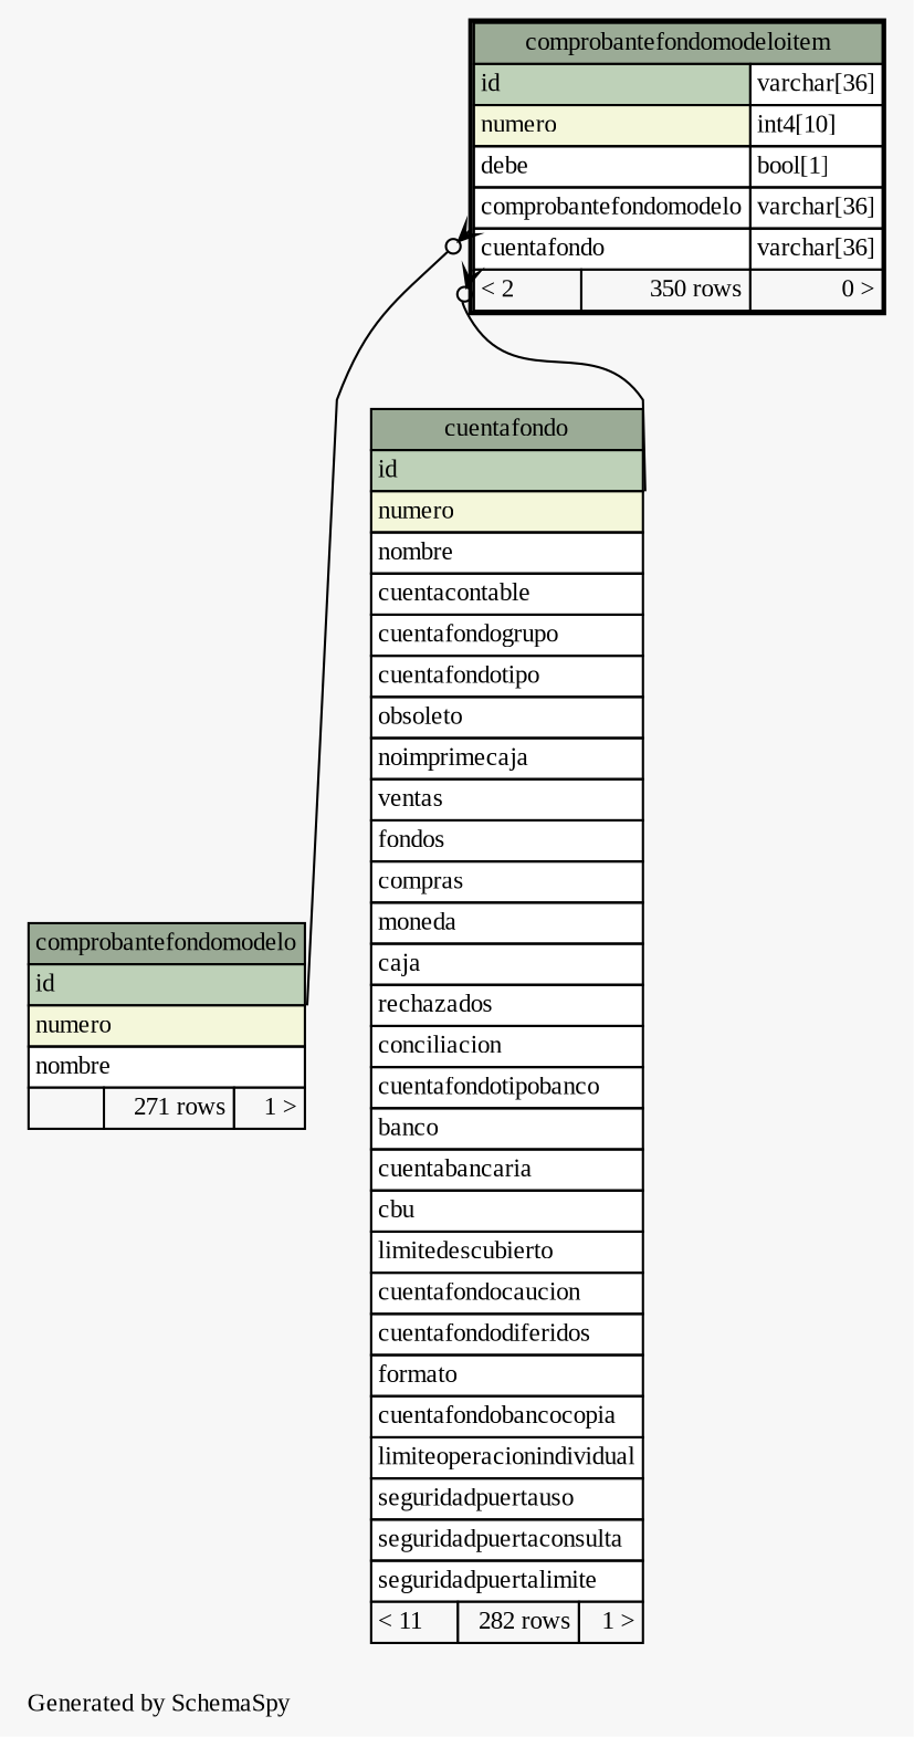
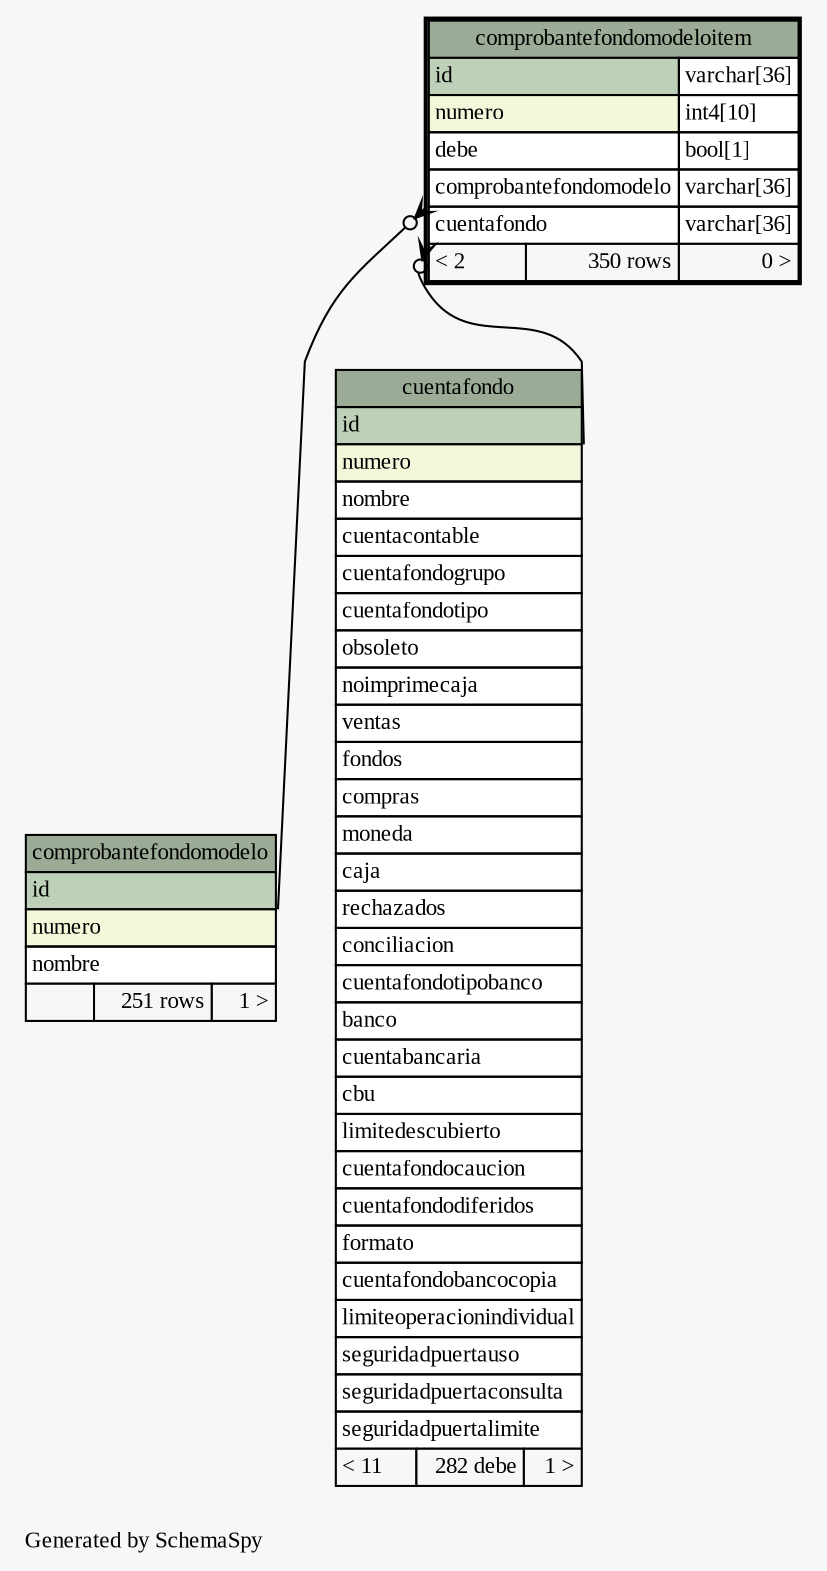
  digraph {
    bgcolor="#f7f7f7"
    fontname="Liberation Serif"
    fontsize=11
    label="\nGenerated by SchemaSpy"
    labeljust=l
    nodesep=0.18
    rankdir=TB
    ranksep=0.46
    node [fontname="Liberation Serif" fontsize=11 shape=plaintext]
    edge [arrowhead=none arrowsize=0.8 arrowtail=crowodot dir=back fontname="Liberation Serif" headport="id:se"]
    n1 [label=<     <TABLE BORDER="2" CELLBORDER="1" CELLSPACING="0" BGCOLOR="#ffffff">       <TR><TD COLSPAN="3" BGCOLOR="#9bab96" ALIGN="CENTER">comprobantefondomodeloitem</TD></TR>       <TR><TD PORT="id" COLSPAN="2" BGCOLOR="#bed1b8" ALIGN="LEFT">id</TD><TD PORT="id.type" ALIGN="LEFT">varchar[36]</TD></TR>       <TR><TD PORT="numero" COLSPAN="2" BGCOLOR="#f4f7da" ALIGN="LEFT">numero</TD><TD PORT="numero.type" ALIGN="LEFT">int4[10]</TD></TR>       <TR><TD PORT="debe" COLSPAN="2" ALIGN="LEFT">debe</TD><TD PORT="debe.type" ALIGN="LEFT">bool[1]</TD></TR>       <TR><TD PORT="comprobantefondomodelo" COLSPAN="2" ALIGN="LEFT">comprobantefondomodelo</TD><TD PORT="comprobantefondomodelo.type" ALIGN="LEFT">varchar[36]</TD></TR>       <TR><TD PORT="cuentafondo" COLSPAN="2" ALIGN="LEFT">cuentafondo</TD><TD PORT="cuentafondo.type" ALIGN="LEFT">varchar[36]</TD></TR>       <TR><TD ALIGN="LEFT" BGCOLOR="#f7f7f7">&lt; 2</TD><TD ALIGN="RIGHT" BGCOLOR="#f7f7f7">350 rows</TD><TD ALIGN="RIGHT" BGCOLOR="#f7f7f7">0 &gt;</TD></TR>     </TABLE>>]
-   n2 [label=<     <TABLE BORDER="0" CELLBORDER="1" CELLSPACING="0" BGCOLOR="#ffffff">       <TR><TD COLSPAN="3" BGCOLOR="#9bab96" ALIGN="CENTER">comprobantefondomodelo</TD></TR>       <TR><TD PORT="id" COLSPAN="3" BGCOLOR="#bed1b8" ALIGN="LEFT">id</TD></TR>       <TR><TD PORT="numero" COLSPAN="3" BGCOLOR="#f4f7da" ALIGN="LEFT">numero</TD></TR>       <TR><TD PORT="nombre" COLSPAN="3" ALIGN="LEFT">nombre</TD></TR>       <TR><TD ALIGN="LEFT" BGCOLOR="#f7f7f7">  </TD><TD ALIGN="RIGHT" BGCOLOR="#f7f7f7">271 rows</TD><TD ALIGN="RIGHT" BGCOLOR="#f7f7f7">1 &gt;</TD></TR>     </TABLE>>]
-   n3 [label=<     <TABLE BORDER="0" CELLBORDER="1" CELLSPACING="0" BGCOLOR="#ffffff">       <TR><TD COLSPAN="3" BGCOLOR="#9bab96" ALIGN="CENTER">cuentafondo</TD></TR>       <TR><TD PORT="id" COLSPAN="3" BGCOLOR="#bed1b8" ALIGN="LEFT">id</TD></TR>       <TR><TD PORT="numero" COLSPAN="3" BGCOLOR="#f4f7da" ALIGN="LEFT">numero</TD></TR>       <TR><TD PORT="nombre" COLSPAN="3" ALIGN="LEFT">nombre</TD></TR>       <TR><TD PORT="cuentacontable" COLSPAN="3" ALIGN="LEFT">cuentacontable</TD></TR>       <TR><TD PORT="cuentafondogrupo" COLSPAN="3" ALIGN="LEFT">cuentafondogrupo</TD></TR>       <TR><TD PORT="cuentafondotipo" COLSPAN="3" ALIGN="LEFT">cuentafondotipo</TD></TR>       <TR><TD PORT="obsoleto" COLSPAN="3" ALIGN="LEFT">obsoleto</TD></TR>       <TR><TD PORT="noimprimecaja" COLSPAN="3" ALIGN="LEFT">noimprimecaja</TD></TR>       <TR><TD PORT="ventas" COLSPAN="3" ALIGN="LEFT">ventas</TD></TR>       <TR><TD PORT="fondos" COLSPAN="3" ALIGN="LEFT">fondos</TD></TR>       <TR><TD PORT="compras" COLSPAN="3" ALIGN="LEFT">compras</TD></TR>       <TR><TD PORT="moneda" COLSPAN="3" ALIGN="LEFT">moneda</TD></TR>       <TR><TD PORT="caja" COLSPAN="3" ALIGN="LEFT">caja</TD></TR>       <TR><TD PORT="rechazados" COLSPAN="3" ALIGN="LEFT">rechazados</TD></TR>       <TR><TD PORT="conciliacion" COLSPAN="3" ALIGN="LEFT">conciliacion</TD></TR>       <TR><TD PORT="cuentafondotipobanco" COLSPAN="3" ALIGN="LEFT">cuentafondotipobanco</TD></TR>       <TR><TD PORT="banco" COLSPAN="3" ALIGN="LEFT">banco</TD></TR>       <TR><TD PORT="cuentabancaria" COLSPAN="3" ALIGN="LEFT">cuentabancaria</TD></TR>       <TR><TD PORT="cbu" COLSPAN="3" ALIGN="LEFT">cbu</TD></TR>       <TR><TD PORT="limitedescubierto" COLSPAN="3" ALIGN="LEFT">limitedescubierto</TD></TR>       <TR><TD PORT="cuentafondocaucion" COLSPAN="3" ALIGN="LEFT">cuentafondocaucion</TD></TR>       <TR><TD PORT="cuentafondodiferidos" COLSPAN="3" ALIGN="LEFT">cuentafondodiferidos</TD></TR>       <TR><TD PORT="formato" COLSPAN="3" ALIGN="LEFT">formato</TD></TR>       <TR><TD PORT="cuentafondobancocopia" COLSPAN="3" ALIGN="LEFT">cuentafondobancocopia</TD></TR>       <TR><TD PORT="limiteoperacionindividual" COLSPAN="3" ALIGN="LEFT">limiteoperacionindividual</TD></TR>       <TR><TD PORT="seguridadpuertauso" COLSPAN="3" ALIGN="LEFT">seguridadpuertauso</TD></TR>       <TR><TD PORT="seguridadpuertaconsulta" COLSPAN="3" ALIGN="LEFT">seguridadpuertaconsulta</TD></TR>       <TR><TD PORT="seguridadpuertalimite" COLSPAN="3" ALIGN="LEFT">seguridadpuertalimite</TD></TR>       <TR><TD ALIGN="LEFT" BGCOLOR="#f7f7f7">&lt; 11</TD><TD ALIGN="RIGHT" BGCOLOR="#f7f7f7">282 rows</TD><TD ALIGN="RIGHT" BGCOLOR="#f7f7f7">1 &gt;</TD></TR>     </TABLE>>]
+   n2 [label=<     <TABLE BORDER="0" CELLBORDER="1" CELLSPACING="0" BGCOLOR="#ffffff">       <TR><TD COLSPAN="3" BGCOLOR="#9bab96" ALIGN="CENTER">comprobantefondomodelo</TD></TR>       <TR><TD PORT="id" COLSPAN="3" BGCOLOR="#bed1b8" ALIGN="LEFT">id</TD></TR>       <TR><TD PORT="numero" COLSPAN="3" BGCOLOR="#f4f7da" ALIGN="LEFT">numero</TD></TR>       <TR><TD PORT="nombre" COLSPAN="3" ALIGN="LEFT">nombre</TD></TR>       <TR><TD ALIGN="LEFT" BGCOLOR="#f7f7f7">  </TD><TD ALIGN="RIGHT" BGCOLOR="#f7f7f7">251 rows</TD><TD ALIGN="RIGHT" BGCOLOR="#f7f7f7">1 &gt;</TD></TR>     </TABLE>>]
+   n3 [label=<     <TABLE BORDER="0" CELLBORDER="1" CELLSPACING="0" BGCOLOR="#ffffff">       <TR><TD COLSPAN="3" BGCOLOR="#9bab96" ALIGN="CENTER">cuentafondo</TD></TR>       <TR><TD PORT="id" COLSPAN="3" BGCOLOR="#bed1b8" ALIGN="LEFT">id</TD></TR>       <TR><TD PORT="numero" COLSPAN="3" BGCOLOR="#f4f7da" ALIGN="LEFT">numero</TD></TR>       <TR><TD PORT="nombre" COLSPAN="3" ALIGN="LEFT">nombre</TD></TR>       <TR><TD PORT="cuentacontable" COLSPAN="3" ALIGN="LEFT">cuentacontable</TD></TR>       <TR><TD PORT="cuentafondogrupo" COLSPAN="3" ALIGN="LEFT">cuentafondogrupo</TD></TR>       <TR><TD PORT="cuentafondotipo" COLSPAN="3" ALIGN="LEFT">cuentafondotipo</TD></TR>       <TR><TD PORT="obsoleto" COLSPAN="3" ALIGN="LEFT">obsoleto</TD></TR>       <TR><TD PORT="noimprimecaja" COLSPAN="3" ALIGN="LEFT">noimprimecaja</TD></TR>       <TR><TD PORT="ventas" COLSPAN="3" ALIGN="LEFT">ventas</TD></TR>       <TR><TD PORT="fondos" COLSPAN="3" ALIGN="LEFT">fondos</TD></TR>       <TR><TD PORT="compras" COLSPAN="3" ALIGN="LEFT">compras</TD></TR>       <TR><TD PORT="moneda" COLSPAN="3" ALIGN="LEFT">moneda</TD></TR>       <TR><TD PORT="caja" COLSPAN="3" ALIGN="LEFT">caja</TD></TR>       <TR><TD PORT="rechazados" COLSPAN="3" ALIGN="LEFT">rechazados</TD></TR>       <TR><TD PORT="conciliacion" COLSPAN="3" ALIGN="LEFT">conciliacion</TD></TR>       <TR><TD PORT="cuentafondotipobanco" COLSPAN="3" ALIGN="LEFT">cuentafondotipobanco</TD></TR>       <TR><TD PORT="banco" COLSPAN="3" ALIGN="LEFT">banco</TD></TR>       <TR><TD PORT="cuentabancaria" COLSPAN="3" ALIGN="LEFT">cuentabancaria</TD></TR>       <TR><TD PORT="cbu" COLSPAN="3" ALIGN="LEFT">cbu</TD></TR>       <TR><TD PORT="limitedescubierto" COLSPAN="3" ALIGN="LEFT">limitedescubierto</TD></TR>       <TR><TD PORT="cuentafondocaucion" COLSPAN="3" ALIGN="LEFT">cuentafondocaucion</TD></TR>       <TR><TD PORT="cuentafondodiferidos" COLSPAN="3" ALIGN="LEFT">cuentafondodiferidos</TD></TR>       <TR><TD PORT="formato" COLSPAN="3" ALIGN="LEFT">formato</TD></TR>       <TR><TD PORT="cuentafondobancocopia" COLSPAN="3" ALIGN="LEFT">cuentafondobancocopia</TD></TR>       <TR><TD PORT="limiteoperacionindividual" COLSPAN="3" ALIGN="LEFT">limiteoperacionindividual</TD></TR>       <TR><TD PORT="seguridadpuertauso" COLSPAN="3" ALIGN="LEFT">seguridadpuertauso</TD></TR>       <TR><TD PORT="seguridadpuertaconsulta" COLSPAN="3" ALIGN="LEFT">seguridadpuertaconsulta</TD></TR>       <TR><TD PORT="seguridadpuertalimite" COLSPAN="3" ALIGN="LEFT">seguridadpuertalimite</TD></TR>       <TR><TD ALIGN="LEFT" BGCOLOR="#f7f7f7">&lt; 11</TD><TD ALIGN="RIGHT" BGCOLOR="#f7f7f7">282 debe</TD><TD ALIGN="RIGHT" BGCOLOR="#f7f7f7">1 &gt;</TD></TR>     </TABLE>>]
    n1 -> n2 [tailport="comprobantefondomodelo:sw"]
    n1 -> n3 [tailport="cuentafondo:sw"]
  }
